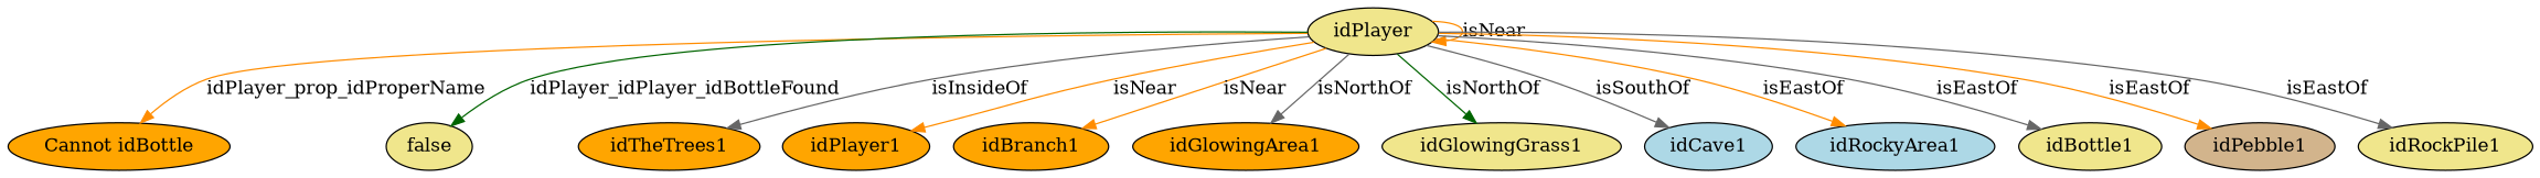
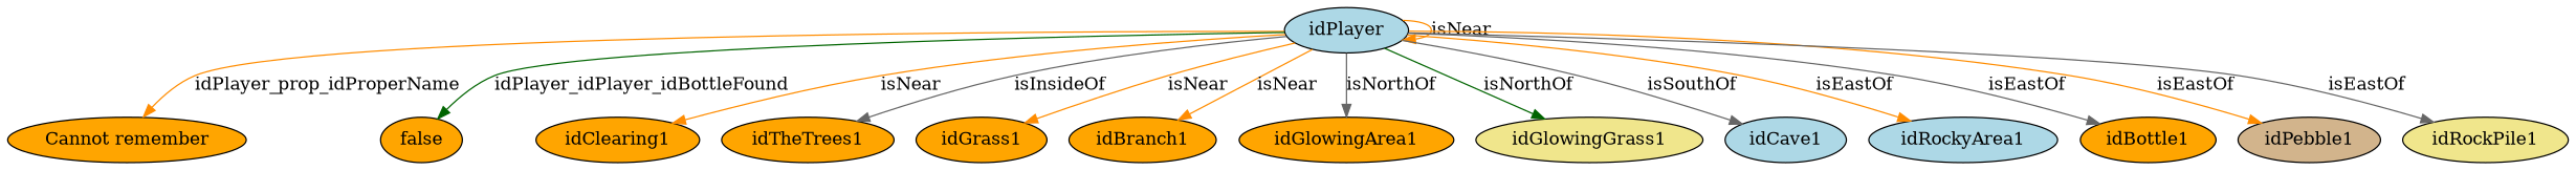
  digraph {
    node [fillcolor=orange style=filled]
    edge [color=darkorange]
-   idPlayer [fillcolor=khaki]
-   "Cannot remember" [label="Cannot idBottle"]
-   false [fillcolor=khaki]
+   idPlayer [fillcolor=lightblue]
+   "Cannot remember"
+   false
+   idClearing1
    idTheTrees1
-   idGrass1 [label=idPlayer1]
+   idGrass1
    idBranch1
    idGlowingArea1
    idGlowingGrass1 [fillcolor=khaki]
    idCave1 [fillcolor=lightblue]
    idRockyArea1 [fillcolor=lightblue]
-   idBottle1 [fillcolor=khaki]
+   idBottle1
    idPebble1 [fillcolor=tan]
    idRockPile1 [fillcolor=khaki]
    idPlayer -> idPlayer [label=isNear]
    idPlayer -> "Cannot remember" [label=idPlayer_prop_idProperName]
    idPlayer -> false [color=darkgreen label=idPlayer_idPlayer_idBottleFound]
+   idPlayer -> idClearing1 [label=isNear]
    idPlayer -> idTheTrees1 [color=gray40 label=isInsideOf]
    idPlayer -> idGrass1 [label=isNear]
    idPlayer -> idBranch1 [label=isNear]
    idPlayer -> idGlowingArea1 [color=gray40 label=isNorthOf]
    idPlayer -> idGlowingGrass1 [color=darkgreen label=isNorthOf]
    idPlayer -> idCave1 [color=gray40 label=isSouthOf]
    idPlayer -> idRockyArea1 [label=isEastOf]
    idPlayer -> idBottle1 [color=gray40 label=isEastOf]
    idPlayer -> idPebble1 [label=isEastOf]
    idPlayer -> idRockPile1 [color=gray40 label=isEastOf]
  }
